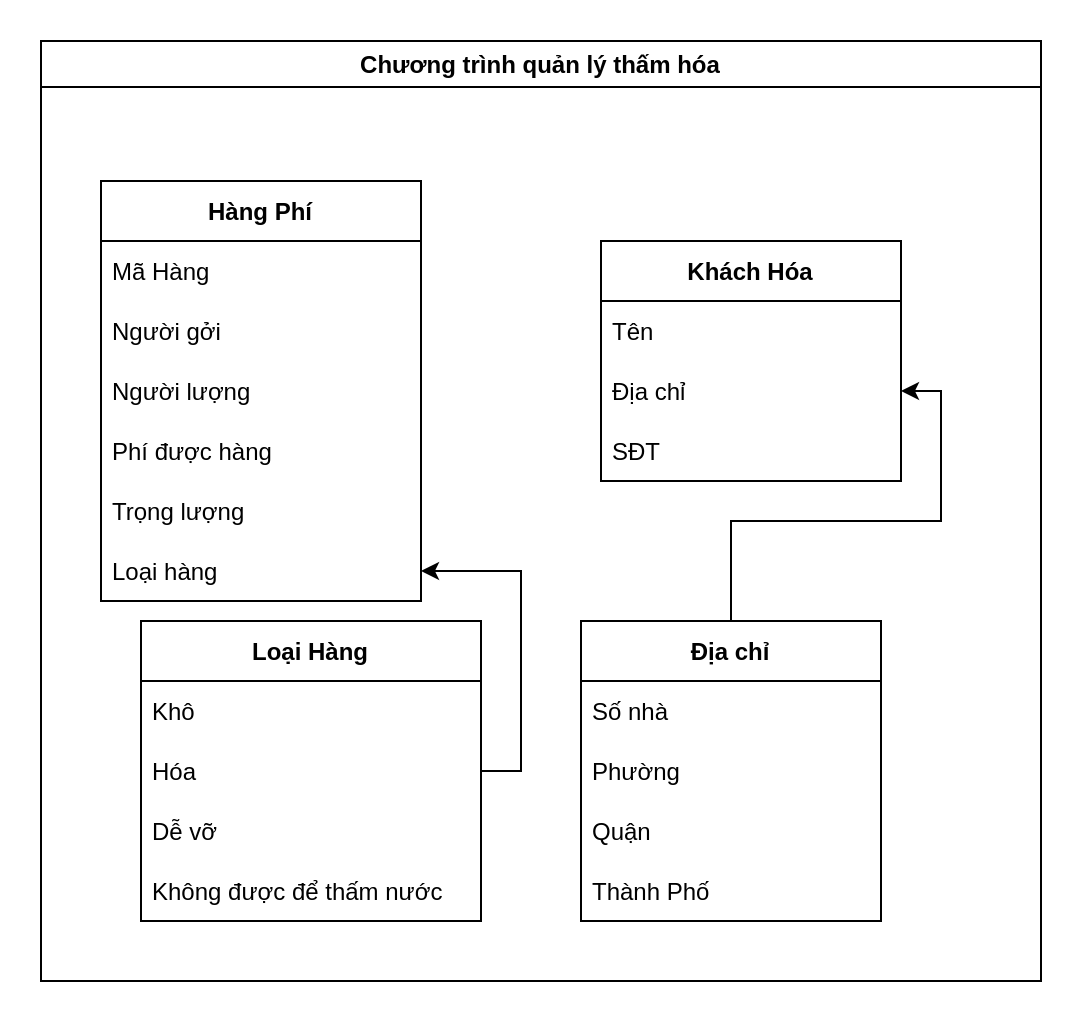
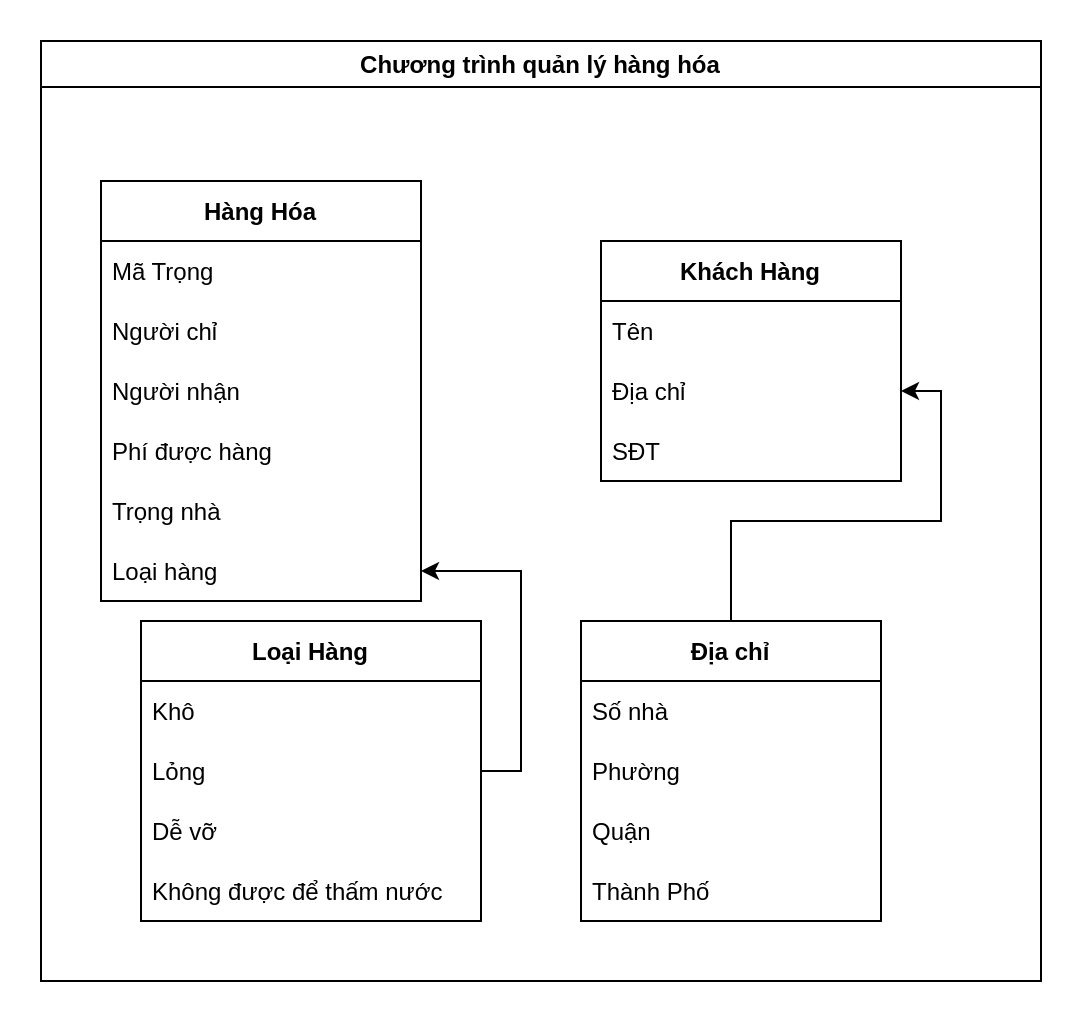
  <mxCell id="0" />
  <mxCell id="1" parent="0" />
- <mxCell id="2" value="Khách Hóa" style="swimlane;fontStyle=1;childLayout=stackLayout;horizontal=1;startSize=30;horizontalStack=0;resizeParent=1;resizeParentMax=0;resizeLast=0;collapsible=1;marginBottom=0;" vertex="1" parent="1"><mxGeometry x="300" y="120" width="150" height="120" as="geometry"><mxRectangle x="60" y="400" width="90" height="30" as="alternateBounds" /></mxGeometry></mxCell>
+ <mxCell id="2" value="Khách Hàng" style="swimlane;fontStyle=1;childLayout=stackLayout;horizontal=1;startSize=30;horizontalStack=0;resizeParent=1;resizeParentMax=0;resizeLast=0;collapsible=1;marginBottom=0;" vertex="1" parent="1"><mxGeometry x="300" y="120" width="150" height="120" as="geometry"><mxRectangle x="60" y="400" width="90" height="30" as="alternateBounds" /></mxGeometry></mxCell>
  <mxCell id="3" value="Tên " style="text;strokeColor=none;fillColor=none;align=left;verticalAlign=middle;spacingLeft=4;spacingRight=4;overflow=hidden;points=[[0,0.5],[1,0.5]];portConstraint=eastwest;rotatable=0;" vertex="1" parent="2"><mxGeometry y="30" width="150" height="30" as="geometry" /></mxCell>
  <mxCell id="4" value="Địa chỉ " style="text;strokeColor=none;fillColor=none;align=left;verticalAlign=middle;spacingLeft=4;spacingRight=4;overflow=hidden;points=[[0,0.5],[1,0.5]];portConstraint=eastwest;rotatable=0;" vertex="1" parent="2"><mxGeometry y="60" width="150" height="30" as="geometry" /></mxCell>
  <mxCell id="5" value="SĐT" style="text;strokeColor=none;fillColor=none;align=left;verticalAlign=middle;spacingLeft=4;spacingRight=4;overflow=hidden;points=[[0,0.5],[1,0.5]];portConstraint=eastwest;rotatable=0;" vertex="1" parent="2"><mxGeometry y="90" width="150" height="30" as="geometry" /></mxCell>
- <mxCell id="6" value="Hàng Phí" style="swimlane;fontStyle=1;childLayout=stackLayout;horizontal=1;startSize=30;horizontalStack=0;resizeParent=1;resizeParentMax=0;resizeLast=0;collapsible=1;marginBottom=0;" vertex="1" parent="1"><mxGeometry x="50" y="90" width="160" height="210" as="geometry"><mxRectangle x="60" y="400" width="90" height="30" as="alternateBounds" /></mxGeometry></mxCell>
- <mxCell id="7" value="Mã Hàng" style="text;strokeColor=none;fillColor=none;align=left;verticalAlign=middle;spacingLeft=4;spacingRight=4;overflow=hidden;points=[[0,0.5],[1,0.5]];portConstraint=eastwest;rotatable=0;" vertex="1" parent="6"><mxGeometry y="30" width="160" height="30" as="geometry" /></mxCell>
- <mxCell id="8" value="Người gởi" style="text;strokeColor=none;fillColor=none;align=left;verticalAlign=middle;spacingLeft=4;spacingRight=4;overflow=hidden;points=[[0,0.5],[1,0.5]];portConstraint=eastwest;rotatable=0;" vertex="1" parent="6"><mxGeometry y="60" width="160" height="30" as="geometry" /></mxCell>
- <mxCell id="9" value="Người lượng" style="text;strokeColor=none;fillColor=none;align=left;verticalAlign=middle;spacingLeft=4;spacingRight=4;overflow=hidden;points=[[0,0.5],[1,0.5]];portConstraint=eastwest;rotatable=0;" vertex="1" parent="6"><mxGeometry y="90" width="160" height="30" as="geometry" /></mxCell>
+ <mxCell id="6" value="Hàng Hóa" style="swimlane;fontStyle=1;childLayout=stackLayout;horizontal=1;startSize=30;horizontalStack=0;resizeParent=1;resizeParentMax=0;resizeLast=0;collapsible=1;marginBottom=0;" vertex="1" parent="1"><mxGeometry x="50" y="90" width="160" height="210" as="geometry"><mxRectangle x="60" y="400" width="90" height="30" as="alternateBounds" /></mxGeometry></mxCell>
+ <mxCell id="7" value="Mã Trọng" style="text;strokeColor=none;fillColor=none;align=left;verticalAlign=middle;spacingLeft=4;spacingRight=4;overflow=hidden;points=[[0,0.5],[1,0.5]];portConstraint=eastwest;rotatable=0;" vertex="1" parent="6"><mxGeometry y="30" width="160" height="30" as="geometry" /></mxCell>
+ <mxCell id="8" value="Người chỉ" style="text;strokeColor=none;fillColor=none;align=left;verticalAlign=middle;spacingLeft=4;spacingRight=4;overflow=hidden;points=[[0,0.5],[1,0.5]];portConstraint=eastwest;rotatable=0;" vertex="1" parent="6"><mxGeometry y="60" width="160" height="30" as="geometry" /></mxCell>
+ <mxCell id="9" value="Người nhận" style="text;strokeColor=none;fillColor=none;align=left;verticalAlign=middle;spacingLeft=4;spacingRight=4;overflow=hidden;points=[[0,0.5],[1,0.5]];portConstraint=eastwest;rotatable=0;" vertex="1" parent="6"><mxGeometry y="90" width="160" height="30" as="geometry" /></mxCell>
  <mxCell id="10" value="Phí được hàng" style="text;strokeColor=none;fillColor=none;align=left;verticalAlign=middle;spacingLeft=4;spacingRight=4;overflow=hidden;points=[[0,0.5],[1,0.5]];portConstraint=eastwest;rotatable=0;" vertex="1" parent="6"><mxGeometry y="120" width="160" height="30" as="geometry" /></mxCell>
- <mxCell id="11" value="Trọng lượng" style="text;strokeColor=none;fillColor=none;align=left;verticalAlign=middle;spacingLeft=4;spacingRight=4;overflow=hidden;points=[[0,0.5],[1,0.5]];portConstraint=eastwest;rotatable=0;" vertex="1" parent="6"><mxGeometry y="150" width="160" height="30" as="geometry" /></mxCell>
+ <mxCell id="11" value="Trọng nhà" style="text;strokeColor=none;fillColor=none;align=left;verticalAlign=middle;spacingLeft=4;spacingRight=4;overflow=hidden;points=[[0,0.5],[1,0.5]];portConstraint=eastwest;rotatable=0;" vertex="1" parent="6"><mxGeometry y="150" width="160" height="30" as="geometry" /></mxCell>
  <mxCell id="12" value="Loại hàng" style="text;strokeColor=none;fillColor=none;align=left;verticalAlign=middle;spacingLeft=4;spacingRight=4;overflow=hidden;points=[[0,0.5],[1,0.5]];portConstraint=eastwest;rotatable=0;" vertex="1" parent="6"><mxGeometry y="180" width="160" height="30" as="geometry" /></mxCell>
  <mxCell id="13" style="edgeStyle=orthogonalEdgeStyle;rounded=0;orthogonalLoop=1;jettySize=auto;html=1;entryX=1;entryY=0.5;entryDx=0;entryDy=0;" edge="1" parent="1" source="15" target="4"><mxGeometry relative="1" as="geometry" /></mxCell>
- <mxCell id="14" value="Chương trình quản lý thấm hóa" style="swimlane;" vertex="1" parent="1"><mxGeometry x="20" y="20" width="500" height="470" as="geometry" /></mxCell>
+ <mxCell id="14" value="Chương trình quản lý hàng hóa" style="swimlane;" vertex="1" parent="1"><mxGeometry x="20" y="20" width="500" height="470" as="geometry" /></mxCell>
  <mxCell id="15" value="Địa chỉ" style="swimlane;fontStyle=1;childLayout=stackLayout;horizontal=1;startSize=30;horizontalStack=0;resizeParent=1;resizeParentMax=0;resizeLast=0;collapsible=1;marginBottom=0;" vertex="1" parent="14"><mxGeometry x="270" y="290" width="150" height="150" as="geometry"><mxRectangle x="60" y="400" width="90" height="30" as="alternateBounds" /></mxGeometry></mxCell>
  <mxCell id="16" value="Số nhà" style="text;strokeColor=none;fillColor=none;align=left;verticalAlign=middle;spacingLeft=4;spacingRight=4;overflow=hidden;points=[[0,0.5],[1,0.5]];portConstraint=eastwest;rotatable=0;" vertex="1" parent="15"><mxGeometry y="30" width="150" height="30" as="geometry" /></mxCell>
  <mxCell id="17" value="Phường" style="text;strokeColor=none;fillColor=none;align=left;verticalAlign=middle;spacingLeft=4;spacingRight=4;overflow=hidden;points=[[0,0.5],[1,0.5]];portConstraint=eastwest;rotatable=0;" vertex="1" parent="15"><mxGeometry y="60" width="150" height="30" as="geometry" /></mxCell>
  <mxCell id="18" value="Quận" style="text;strokeColor=none;fillColor=none;align=left;verticalAlign=middle;spacingLeft=4;spacingRight=4;overflow=hidden;points=[[0,0.5],[1,0.5]];portConstraint=eastwest;rotatable=0;" vertex="1" parent="15"><mxGeometry y="90" width="150" height="30" as="geometry" /></mxCell>
  <mxCell id="19" value="Thành Phố" style="text;strokeColor=none;fillColor=none;align=left;verticalAlign=middle;spacingLeft=4;spacingRight=4;overflow=hidden;points=[[0,0.5],[1,0.5]];portConstraint=eastwest;rotatable=0;" vertex="1" parent="15"><mxGeometry y="120" width="150" height="30" as="geometry" /></mxCell>
  <mxCell id="20" value="Loại Hàng" style="swimlane;fontStyle=1;childLayout=stackLayout;horizontal=1;startSize=30;horizontalStack=0;resizeParent=1;resizeParentMax=0;resizeLast=0;collapsible=1;marginBottom=0;" vertex="1" parent="14"><mxGeometry x="50" y="290" width="170" height="150" as="geometry"><mxRectangle x="60" y="400" width="90" height="30" as="alternateBounds" /></mxGeometry></mxCell>
  <mxCell id="21" value="Khô" style="text;strokeColor=none;fillColor=none;align=left;verticalAlign=middle;spacingLeft=4;spacingRight=4;overflow=hidden;points=[[0,0.5],[1,0.5]];portConstraint=eastwest;rotatable=0;" vertex="1" parent="20"><mxGeometry y="30" width="170" height="30" as="geometry" /></mxCell>
- <mxCell id="22" value="Hóa" style="text;strokeColor=none;fillColor=none;align=left;verticalAlign=middle;spacingLeft=4;spacingRight=4;overflow=hidden;points=[[0,0.5],[1,0.5]];portConstraint=eastwest;rotatable=0;" vertex="1" parent="20"><mxGeometry y="60" width="170" height="30" as="geometry" /></mxCell>
+ <mxCell id="22" value="Lỏng" style="text;strokeColor=none;fillColor=none;align=left;verticalAlign=middle;spacingLeft=4;spacingRight=4;overflow=hidden;points=[[0,0.5],[1,0.5]];portConstraint=eastwest;rotatable=0;" vertex="1" parent="20"><mxGeometry y="60" width="170" height="30" as="geometry" /></mxCell>
  <mxCell id="23" value="Dễ vỡ" style="text;strokeColor=none;fillColor=none;align=left;verticalAlign=middle;spacingLeft=4;spacingRight=4;overflow=hidden;points=[[0,0.5],[1,0.5]];portConstraint=eastwest;rotatable=0;" vertex="1" parent="20"><mxGeometry y="90" width="170" height="30" as="geometry" /></mxCell>
  <mxCell id="24" value="Không được để thấm nước" style="text;strokeColor=none;fillColor=none;align=left;verticalAlign=middle;spacingLeft=4;spacingRight=4;overflow=hidden;points=[[0,0.5],[1,0.5]];portConstraint=eastwest;rotatable=0;" vertex="1" parent="20"><mxGeometry y="120" width="170" height="30" as="geometry" /></mxCell>
  <mxCell id="25" style="edgeStyle=orthogonalEdgeStyle;rounded=0;orthogonalLoop=1;jettySize=auto;html=1;exitX=1;exitY=0.5;exitDx=0;exitDy=0;" edge="1" parent="1" source="22" target="12"><mxGeometry relative="1" as="geometry" /></mxCell>
